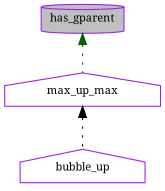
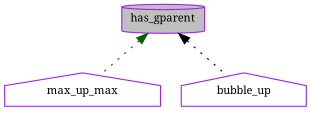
  digraph {
    fontname="Noto Serif"
    rankdir=TB
    node [color=purple fillcolor=white fontname="Noto Serif" fontsize=10 shape=house style=filled]
    edge [dir=back fontname="Noto Serif" fontsize=10 labelfontname=Helvetica labelfontsize=10 style=dotted]
    n1 [fillcolor=grey75 fontcolor=black height=0.2 label=has_gparent shape=cylinder width=0.4]
    n2 [height=0.2 label=max_up_max width=0.4]
    n3 [height=0.2 label=bubble_up width=0.4]
    n1 -> n2 [color=darkgreen]
-   n2 -> n3 [color=black]
+   n1 -> n3 [color=black]
  }
